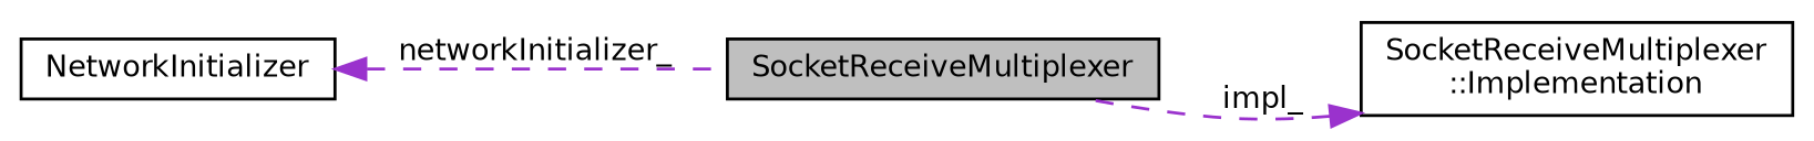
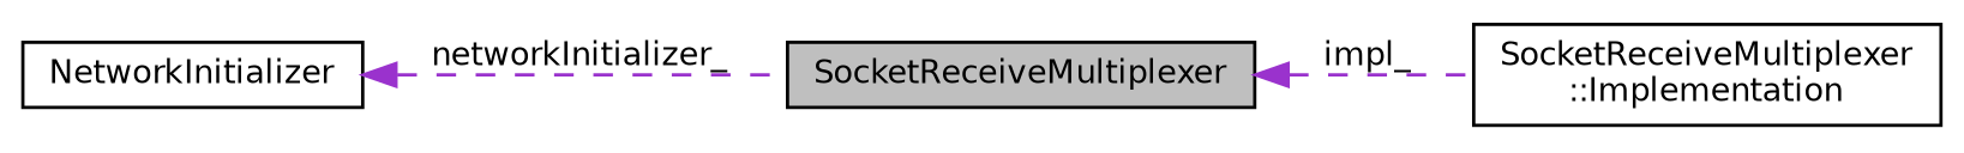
  digraph {
    rankdir=LR
    node [color=black fillcolor=white fontname=Helvetica fontsize=10 shape=record style=filled]
    edge [color=darkorchid3 dir=back fontname=Helvetica fontsize=10 labelfontname=Helvetica labelfontsize=10 style=dashed]
    n1 [fillcolor=grey75 fontcolor=black height=0.2 label=SocketReceiveMultiplexer width=0.4]
    n2 [height=0.2 label="SocketReceiveMultiplexer\l::Implementation" width=0.4]
    n3 [height=0.2 label=NetworkInitializer width=0.4]
-   n2 -> n1 [label=" impl_"]
+   n1 -> n2 [label=" impl_"]
    n3 -> n1 [label=" networkInitializer_"]
  }
